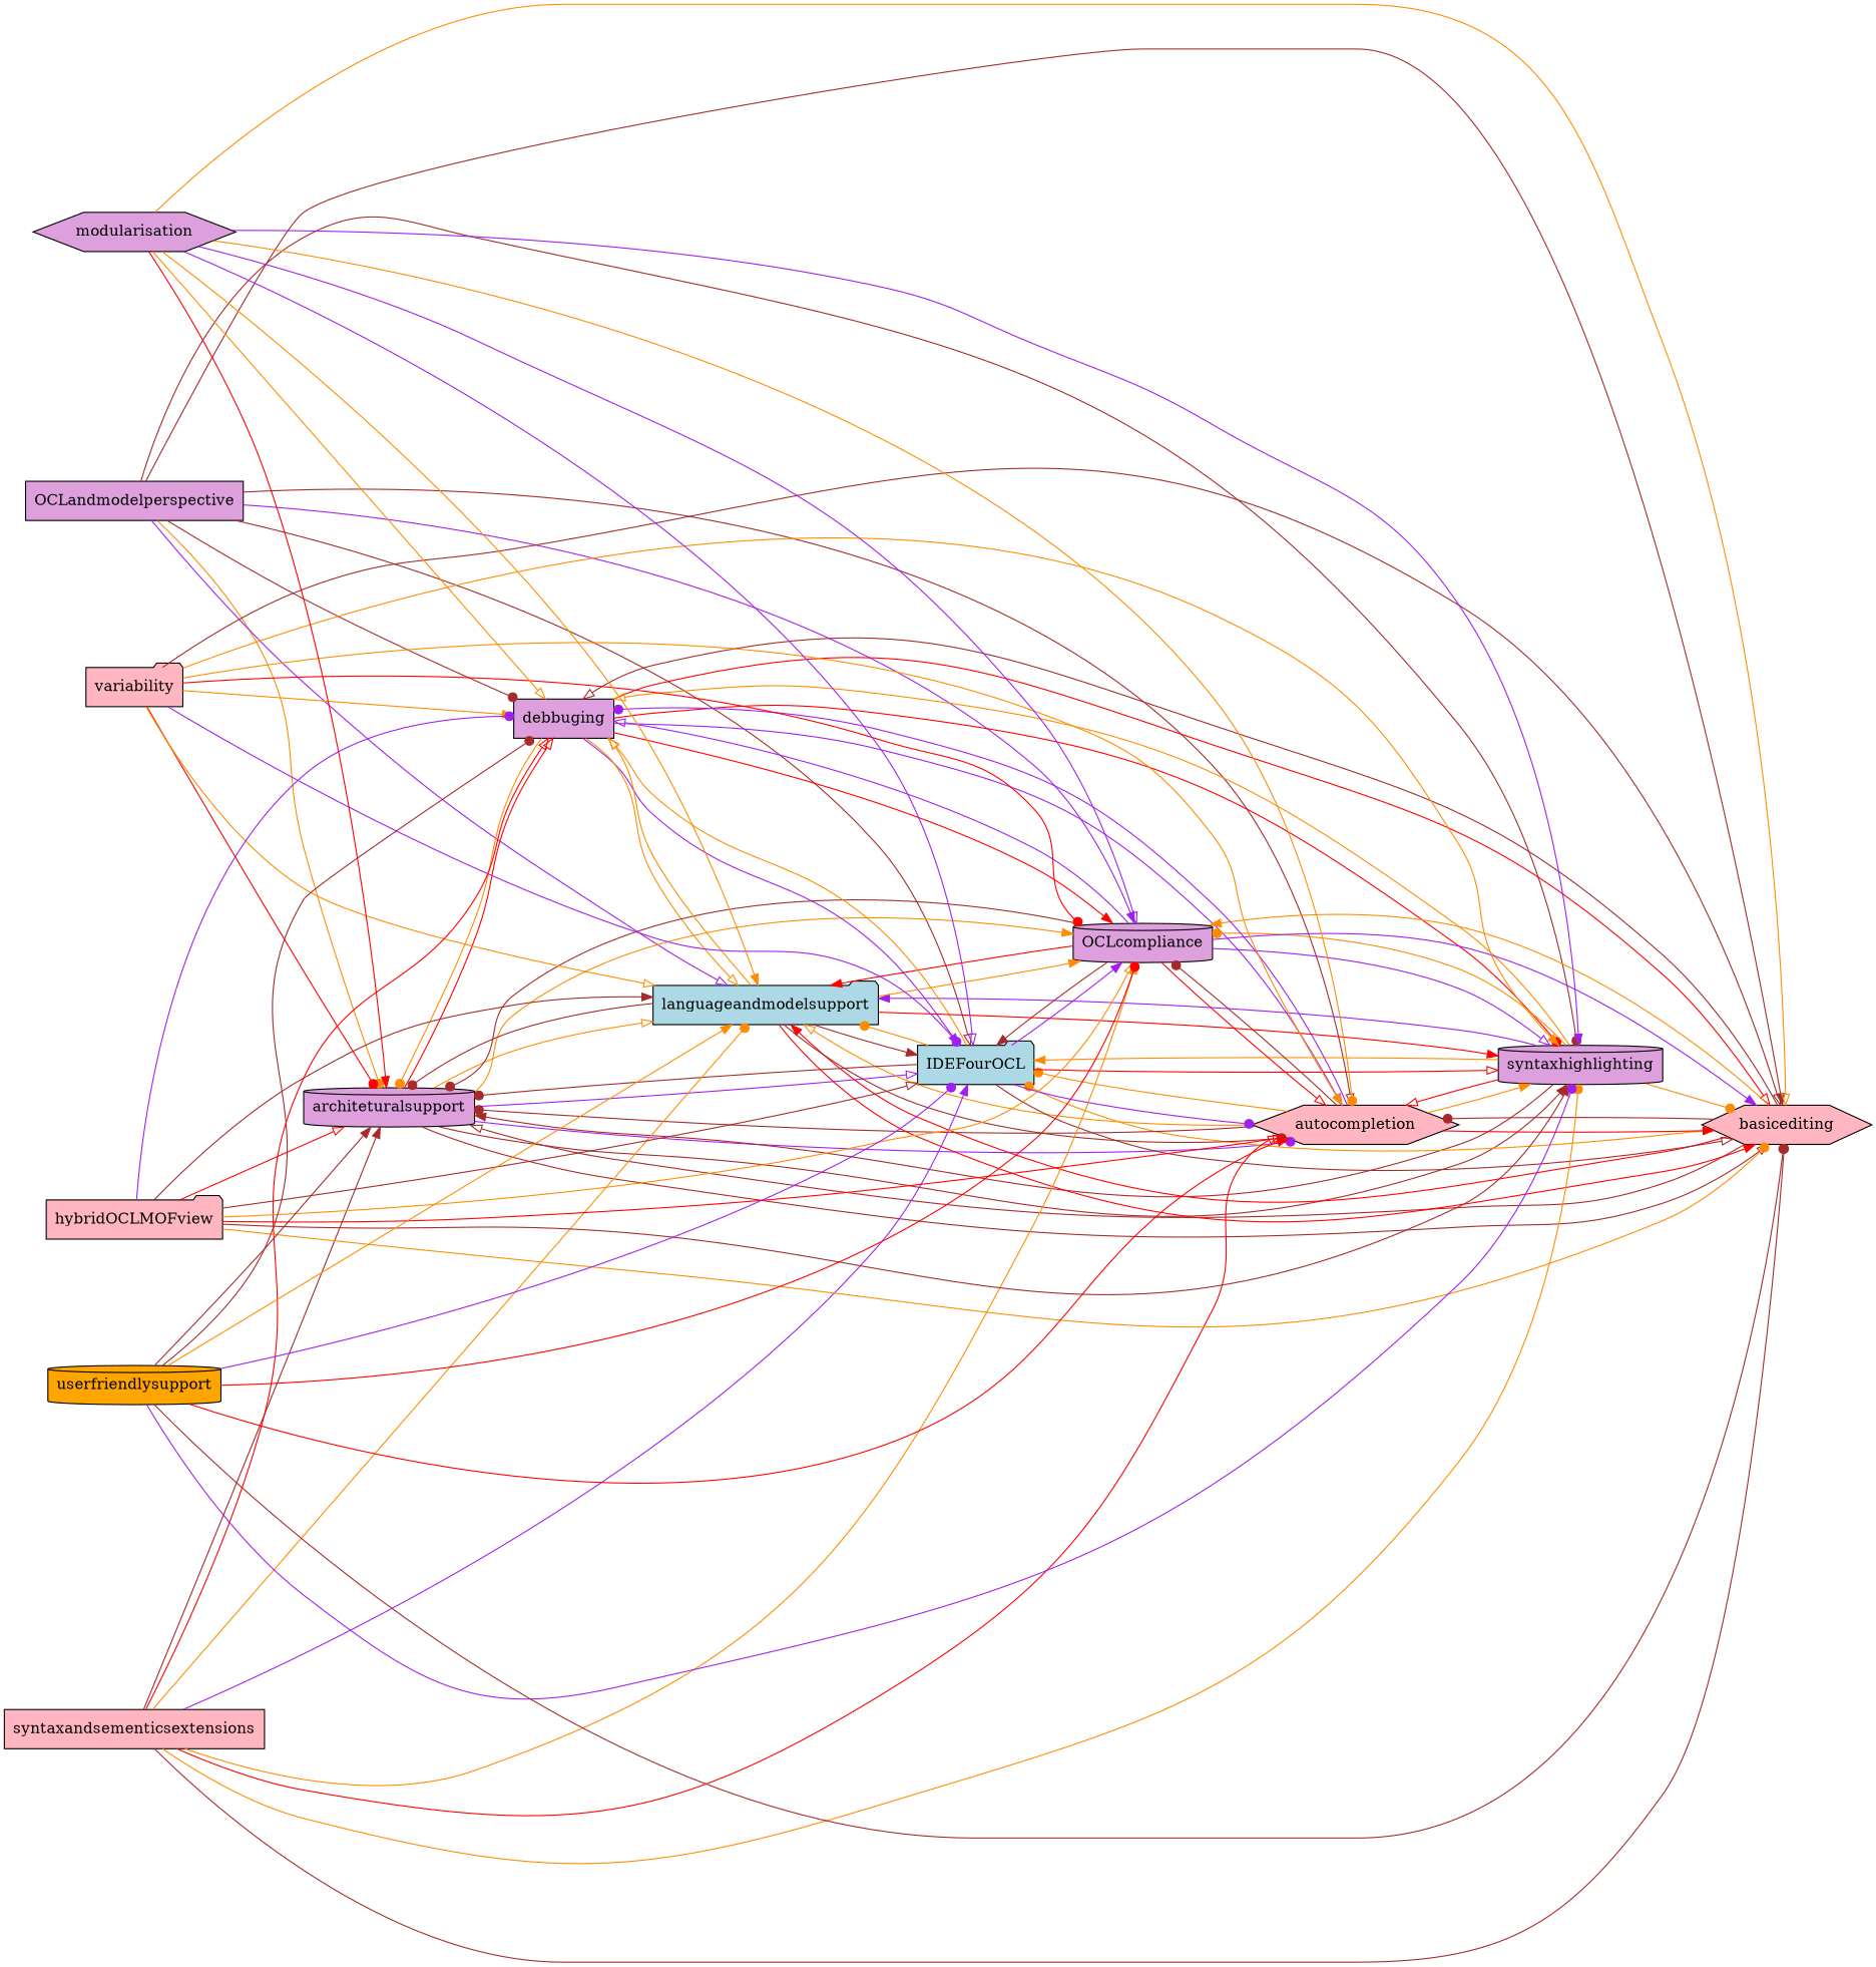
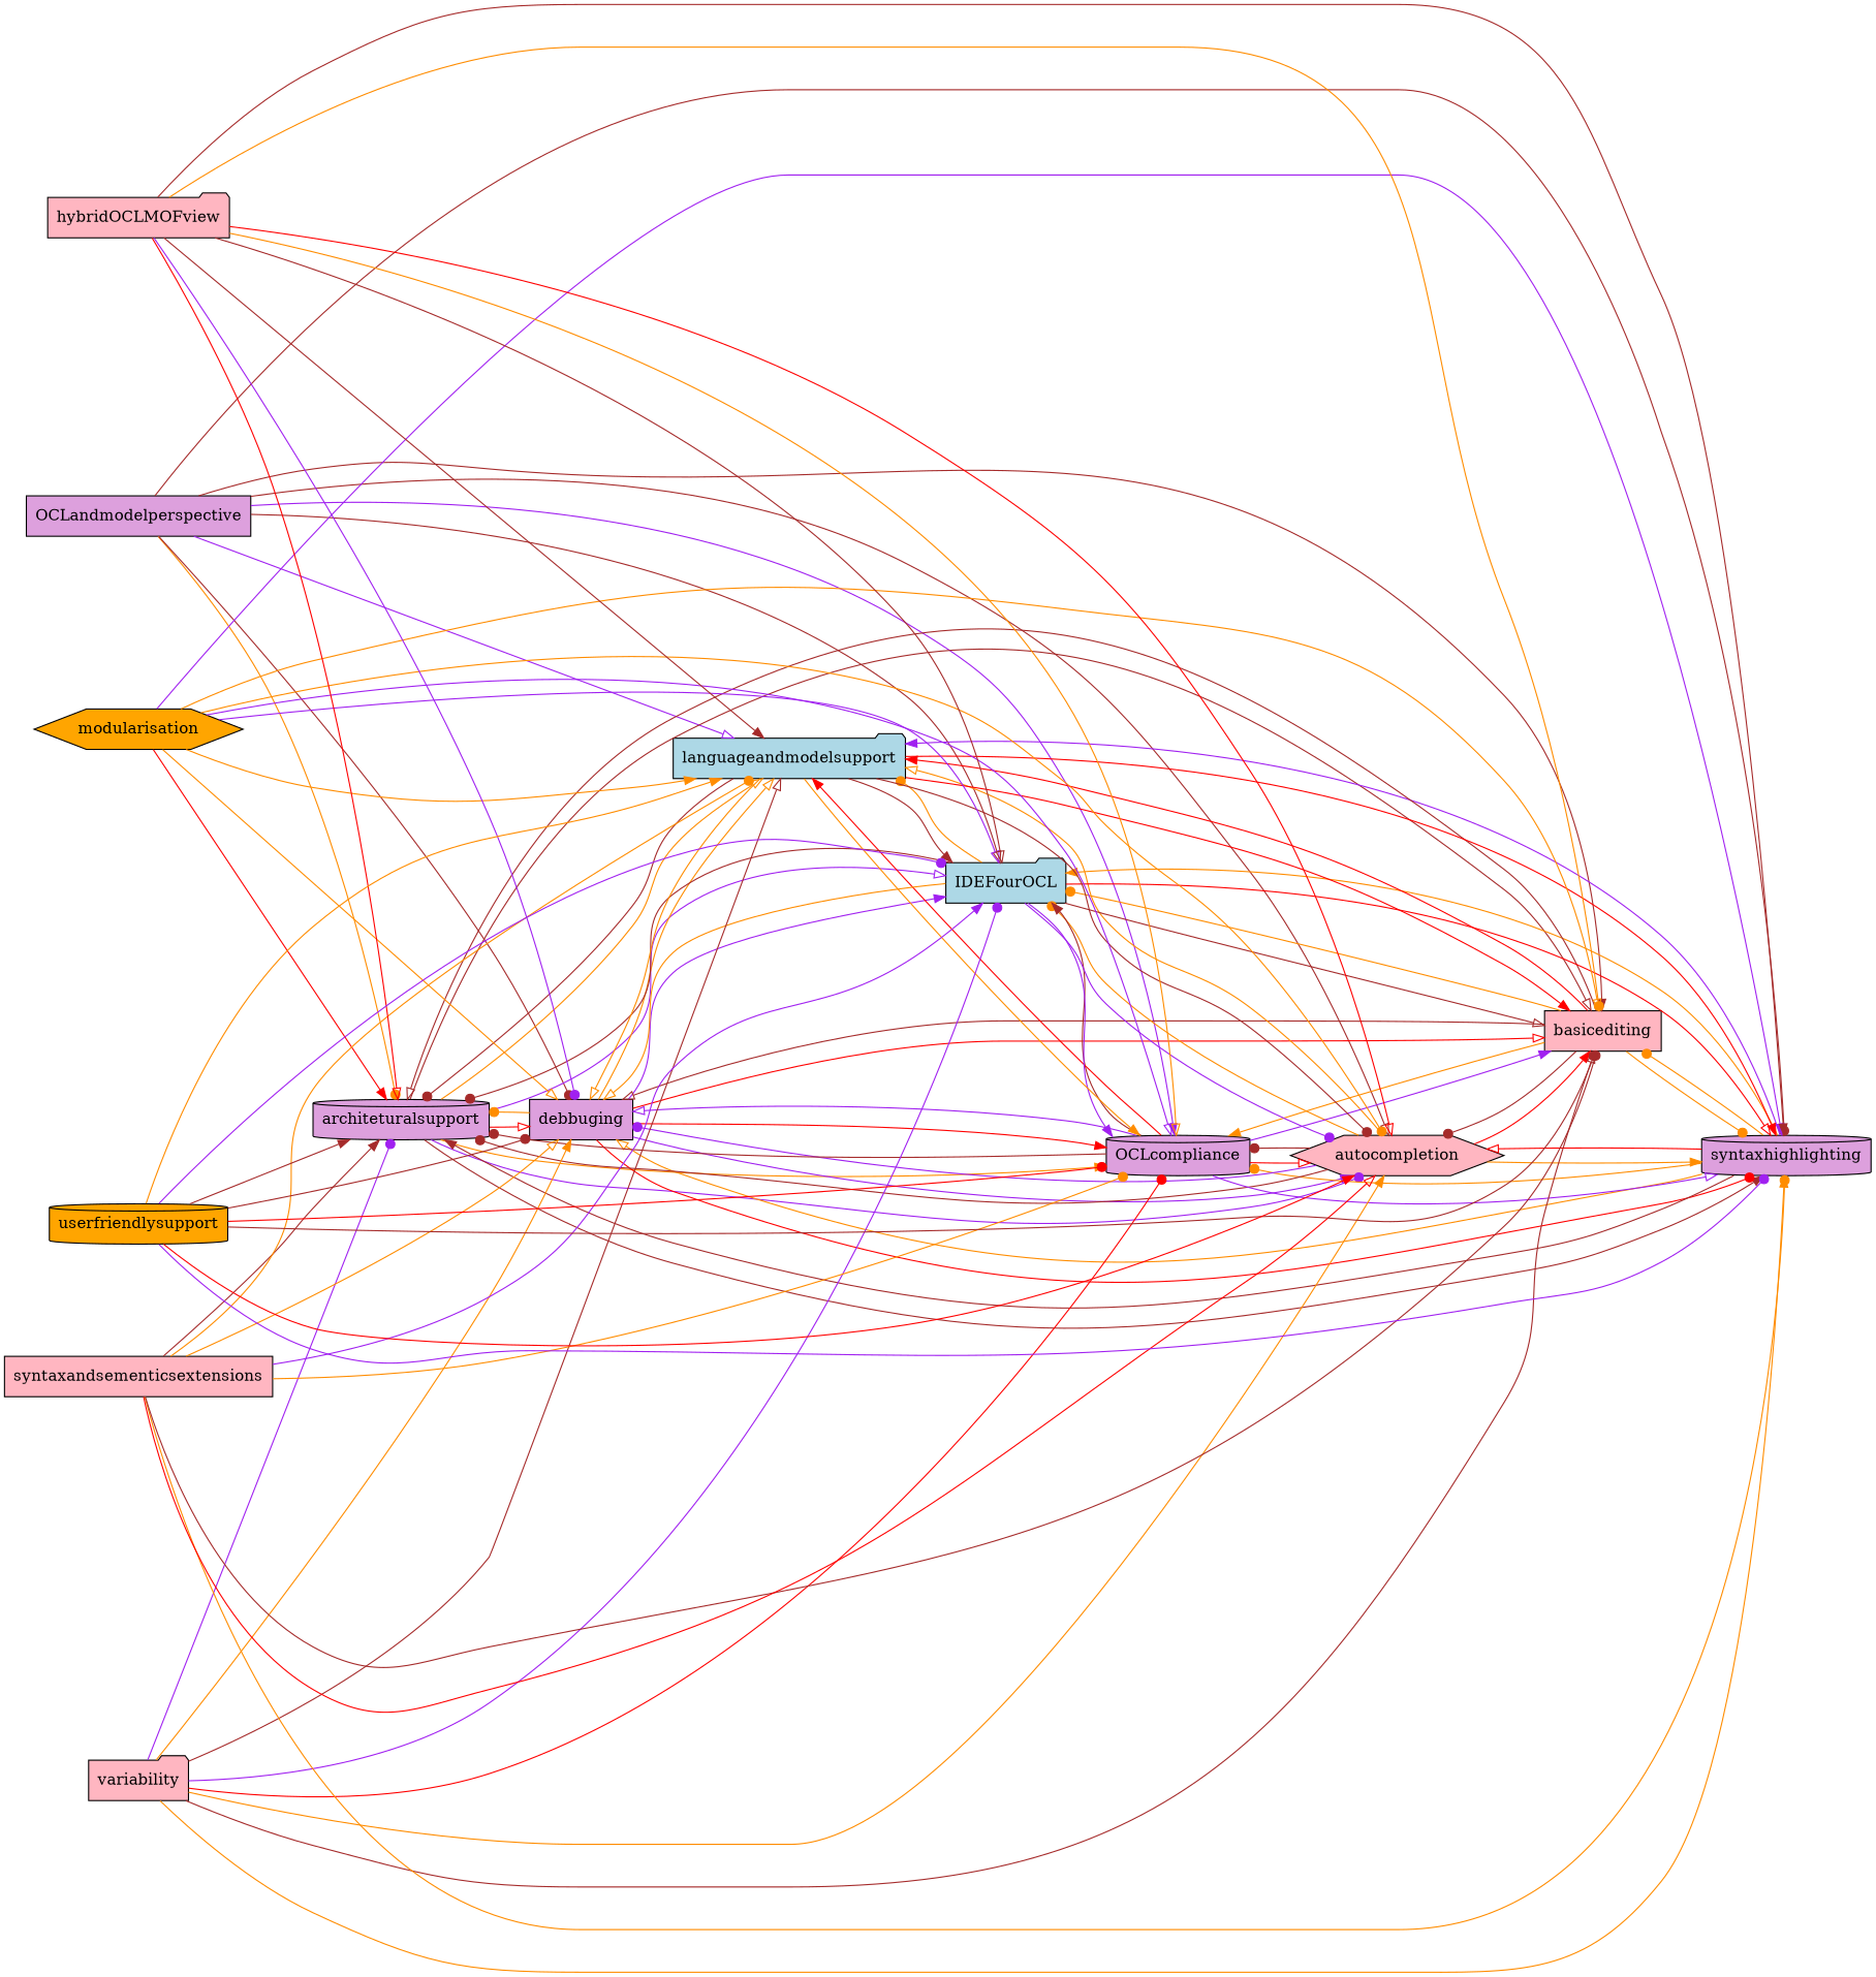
  digraph {
    rankdir=LR
    node [fillcolor=plum shape=cylinder style=filled]
    edge [arrowhead=normal color=darkorange]
    n1 [label=OCLandmodelperspective shape=box]
    n2 [label=architeturalsupport]
    n3 [label=debbuging shape=box]
    n4 [label=syntaxhighlighting]
-   n5 [fillcolor=lightpink label=basicediting shape=hexagon]
+   n5 [fillcolor=lightpink label=basicediting shape=box]
    n6 [fillcolor=lightpink label=autocompletion shape=hexagon]
    n7 [label=OCLcompliance]
    n8 [fillcolor=lightblue label=IDEFourOCL shape=folder]
    n9 [fillcolor=lightblue label=languageandmodelsupport shape=folder]
    n10 [fillcolor=lightpink label=variability shape=folder]
-   n11 [label=modularisation shape=hexagon]
+   n11 [fillcolor=orange label=modularisation shape=hexagon]
    n12 [fillcolor=lightpink label=syntaxandsementicsextensions shape=box]
    n13 [fillcolor=lightpink label=hybridOCLMOFview shape=folder]
    n14 [fillcolor=orange label=userfriendlysupport]
    n1 -> n2 [arrowhead=dot]
    n1 -> n3 [arrowhead=dot color=brown]
    n1 -> n4 [arrowhead=dot color=brown]
    n1 -> n5 [color=brown]
    n1 -> n6 [arrowhead=onormal color=brown]
    n1 -> n7 [color=purple]
    n1 -> n8 [arrowhead=onormal color=brown]
    n1 -> n9 [arrowhead=onormal color=purple]
    n2 -> n3 [arrowhead=onormal color=red]
    n2 -> n4 [color=brown]
    n2 -> n5 [arrowhead=onormal color=brown]
    n2 -> n6 [arrowhead=dot color=purple]
    n2 -> n7
    n2 -> n8 [arrowhead=onormal color=purple]
    n2 -> n9 [arrowhead=onormal]
    n3 -> n2 [arrowhead=dot]
    n3 -> n4 [arrowhead=dot color=red]
    n3 -> n5 [arrowhead=onormal color=red]
    n3 -> n6 [color=purple]
    n3 -> n7 [color=red]
    n3 -> n8 [color=purple]
    n3 -> n9 [arrowhead=onormal]
    n4 -> n2 [color=brown]
    n4 -> n3 [arrowhead=onormal]
    n4 -> n5 [arrowhead=dot]
    n4 -> n6 [arrowhead=onormal color=red]
    n4 -> n7 [arrowhead=dot]
    n4 -> n8
    n4 -> n9 [color=purple]
    n5 -> n2 [arrowhead=onormal color=brown]
    n5 -> n3 [arrowhead=onormal color=brown]
+   n5 -> n4 [arrowhead=dot]
    n5 -> n6 [arrowhead=dot color=brown]
    n5 -> n7
    n5 -> n8 [arrowhead=dot]
    n5 -> n9 [color=red]
    n6 -> n2 [arrowhead=dot color=brown]
    n6 -> n3 [arrowhead=dot color=purple]
    n6 -> n4
    n6 -> n5 [color=red]
    n6 -> n7 [arrowhead=dot color=brown]
    n6 -> n8 [arrowhead=dot]
    n6 -> n9 [arrowhead=onormal]
    n7 -> n2 [arrowhead=dot color=brown]
    n7 -> n3 [arrowhead=onormal color=purple]
    n7 -> n4 [arrowhead=onormal color=purple]
    n7 -> n5 [color=purple]
    n7 -> n6 [arrowhead=onormal color=red]
    n7 -> n8 [color=brown]
    n7 -> n9 [color=red]
    n8 -> n2 [arrowhead=dot color=brown]
    n8 -> n3 [arrowhead=onormal]
    n8 -> n4 [arrowhead=onormal color=red]
    n8 -> n5 [arrowhead=onormal color=brown]
    n8 -> n6 [arrowhead=dot color=purple]
    n8 -> n7 [color=purple]
    n8 -> n9 [arrowhead=dot]
    n9 -> n2 [arrowhead=dot color=brown]
    n9 -> n3 [arrowhead=onormal]
    n9 -> n4 [color=red]
    n9 -> n5 [color=red]
    n9 -> n6 [arrowhead=dot color=brown]
    n9 -> n7
    n9 -> n8 [color=brown]
-   n10 -> n2 [arrowhead=dot color=red]
+   n10 -> n2 [arrowhead=dot color=purple]
    n10 -> n3
    n10 -> n4
    n10 -> n5 [arrowhead=onormal color=brown]
    n10 -> n6
    n10 -> n7 [arrowhead=dot color=red]
    n10 -> n8 [arrowhead=dot color=purple]
-   n10 -> n9 [arrowhead=onormal]
+   n10 -> n9 [arrowhead=onormal color=brown]
    n11 -> n2 [color=red]
    n11 -> n3 [arrowhead=onormal]
    n11 -> n4 [color=purple]
    n11 -> n5 [arrowhead=onormal]
    n11 -> n6 [arrowhead=dot]
    n11 -> n7 [arrowhead=onormal color=purple]
    n11 -> n8 [arrowhead=onormal color=purple]
    n11 -> n9
    n12 -> n2 [color=brown]
-   n12 -> n3 [arrowhead=onormal color=red]
+   n12 -> n3 [arrowhead=onormal]
    n12 -> n4 [arrowhead=dot]
    n12 -> n5 [arrowhead=dot color=brown]
    n12 -> n6 [arrowhead=onormal color=red]
-   n12 -> n7
+   n12 -> n7 [arrowhead=dot]
    n12 -> n8 [color=purple]
    n12 -> n9 [arrowhead=dot]
    n13 -> n2 [arrowhead=onormal color=red]
    n13 -> n3 [arrowhead=dot color=purple]
    n13 -> n4 [color=brown]
    n13 -> n5 [arrowhead=dot]
    n13 -> n6 [arrowhead=onormal color=red]
    n13 -> n7 [arrowhead=onormal]
    n13 -> n8 [arrowhead=onormal color=brown]
    n13 -> n9 [color=brown]
    n14 -> n2 [color=brown]
    n14 -> n3 [arrowhead=dot color=brown]
    n14 -> n4 [arrowhead=dot color=purple]
    n14 -> n5 [arrowhead=dot color=brown]
    n14 -> n6 [color=red]
    n14 -> n7 [arrowhead=dot color=red]
    n14 -> n8 [arrowhead=dot color=purple]
    n14 -> n9
  }
